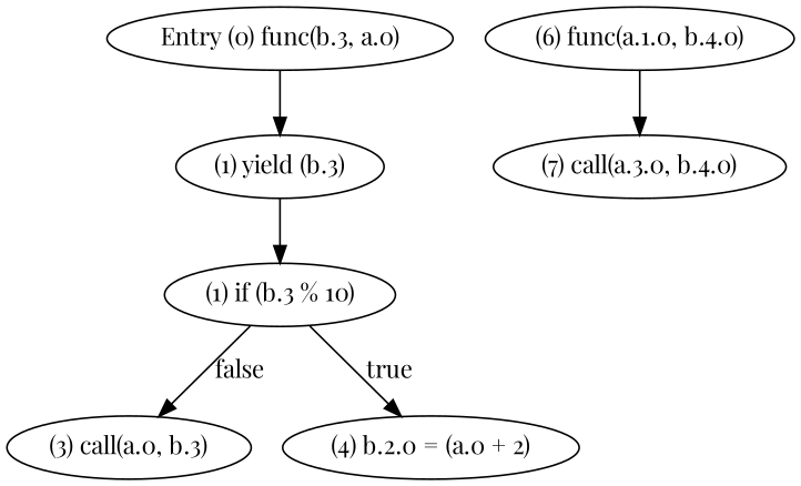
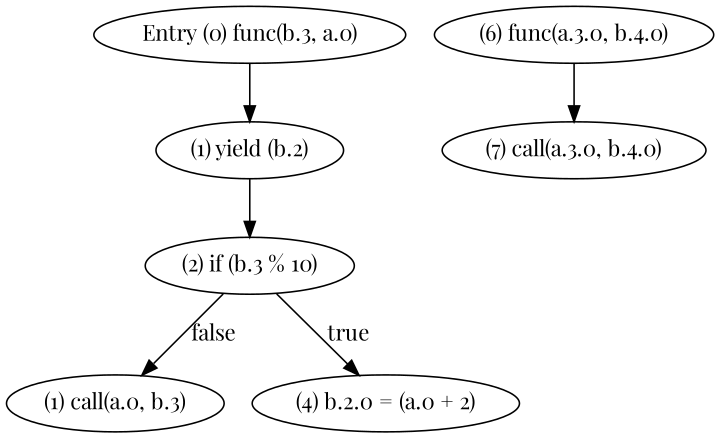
  digraph {
    fontname="Playfair Display"
    node [fontname="Playfair Display"]
    edge [fontname="Playfair Display"]
    n1 [label="Entry (0) func(b.3, a.0)"]
-   n2 [label="(1) yield (b.3)"]
-   n3 [label="(1) if (b.3 % 10)"]
-   n4 [label="(3) call(a.0, b.3)"]
+   n2 [label="(1) yield (b.2)"]
+   n3 [label="(2) if (b.3 % 10)"]
+   n4 [label="(1) call(a.0, b.3)"]
    n5 [label="(4) b.2.0 = (a.0 + 2)"]
-   n6 [label="(6) func(a.1.0, b.4.0)"]
+   n6 [label="(6) func(a.3.0, b.4.0)"]
    n7 [label="(7) call(a.3.0, b.4.0)"]
    n1 -> n2
    n2 -> n3
    n3 -> n4 [label=false]
    n3 -> n5 [label=true]
    n6 -> n7
  }
